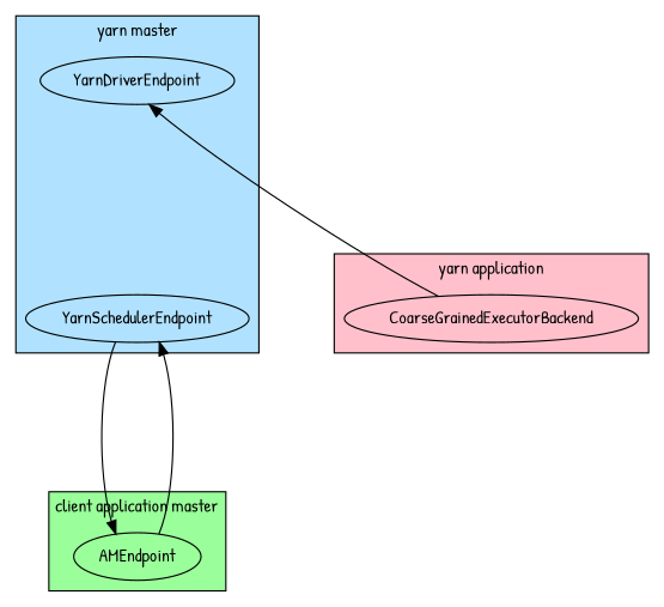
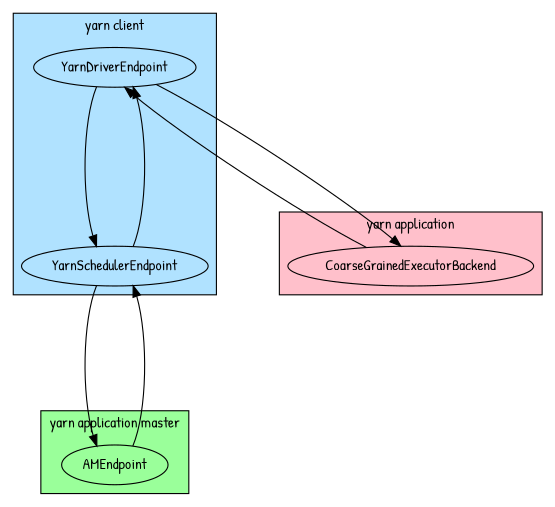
  digraph {
    fontname="Patrick Hand"
    nodesep=1
    ranksep=2
    node [fontname="Patrick Hand"]
    edge [fontname="Patrick Hand"]
    AMEndpoint
    YarnDriverEndpoint
    YarnSchedulerEndpoint
    CoarseGrainedExecutorBackend
    subgraph cluster_1 {
      bgcolor=palegreen1
-     label="client application master"
+     label="yarn application master"
      AMEndpoint
    }
    subgraph cluster_2 {
      bgcolor=lightskyblue1
-     label="yarn master"
+     label="yarn client"
      YarnDriverEndpoint
      YarnSchedulerEndpoint
    }
    subgraph cluster_3 {
      bgcolor=pink
      label="yarn application"
      CoarseGrainedExecutorBackend
    }
    AMEndpoint -> YarnSchedulerEndpoint
+   YarnDriverEndpoint -> YarnSchedulerEndpoint
+   YarnDriverEndpoint -> CoarseGrainedExecutorBackend
    YarnSchedulerEndpoint -> AMEndpoint
+   YarnSchedulerEndpoint -> YarnDriverEndpoint
    CoarseGrainedExecutorBackend -> YarnDriverEndpoint
  }
